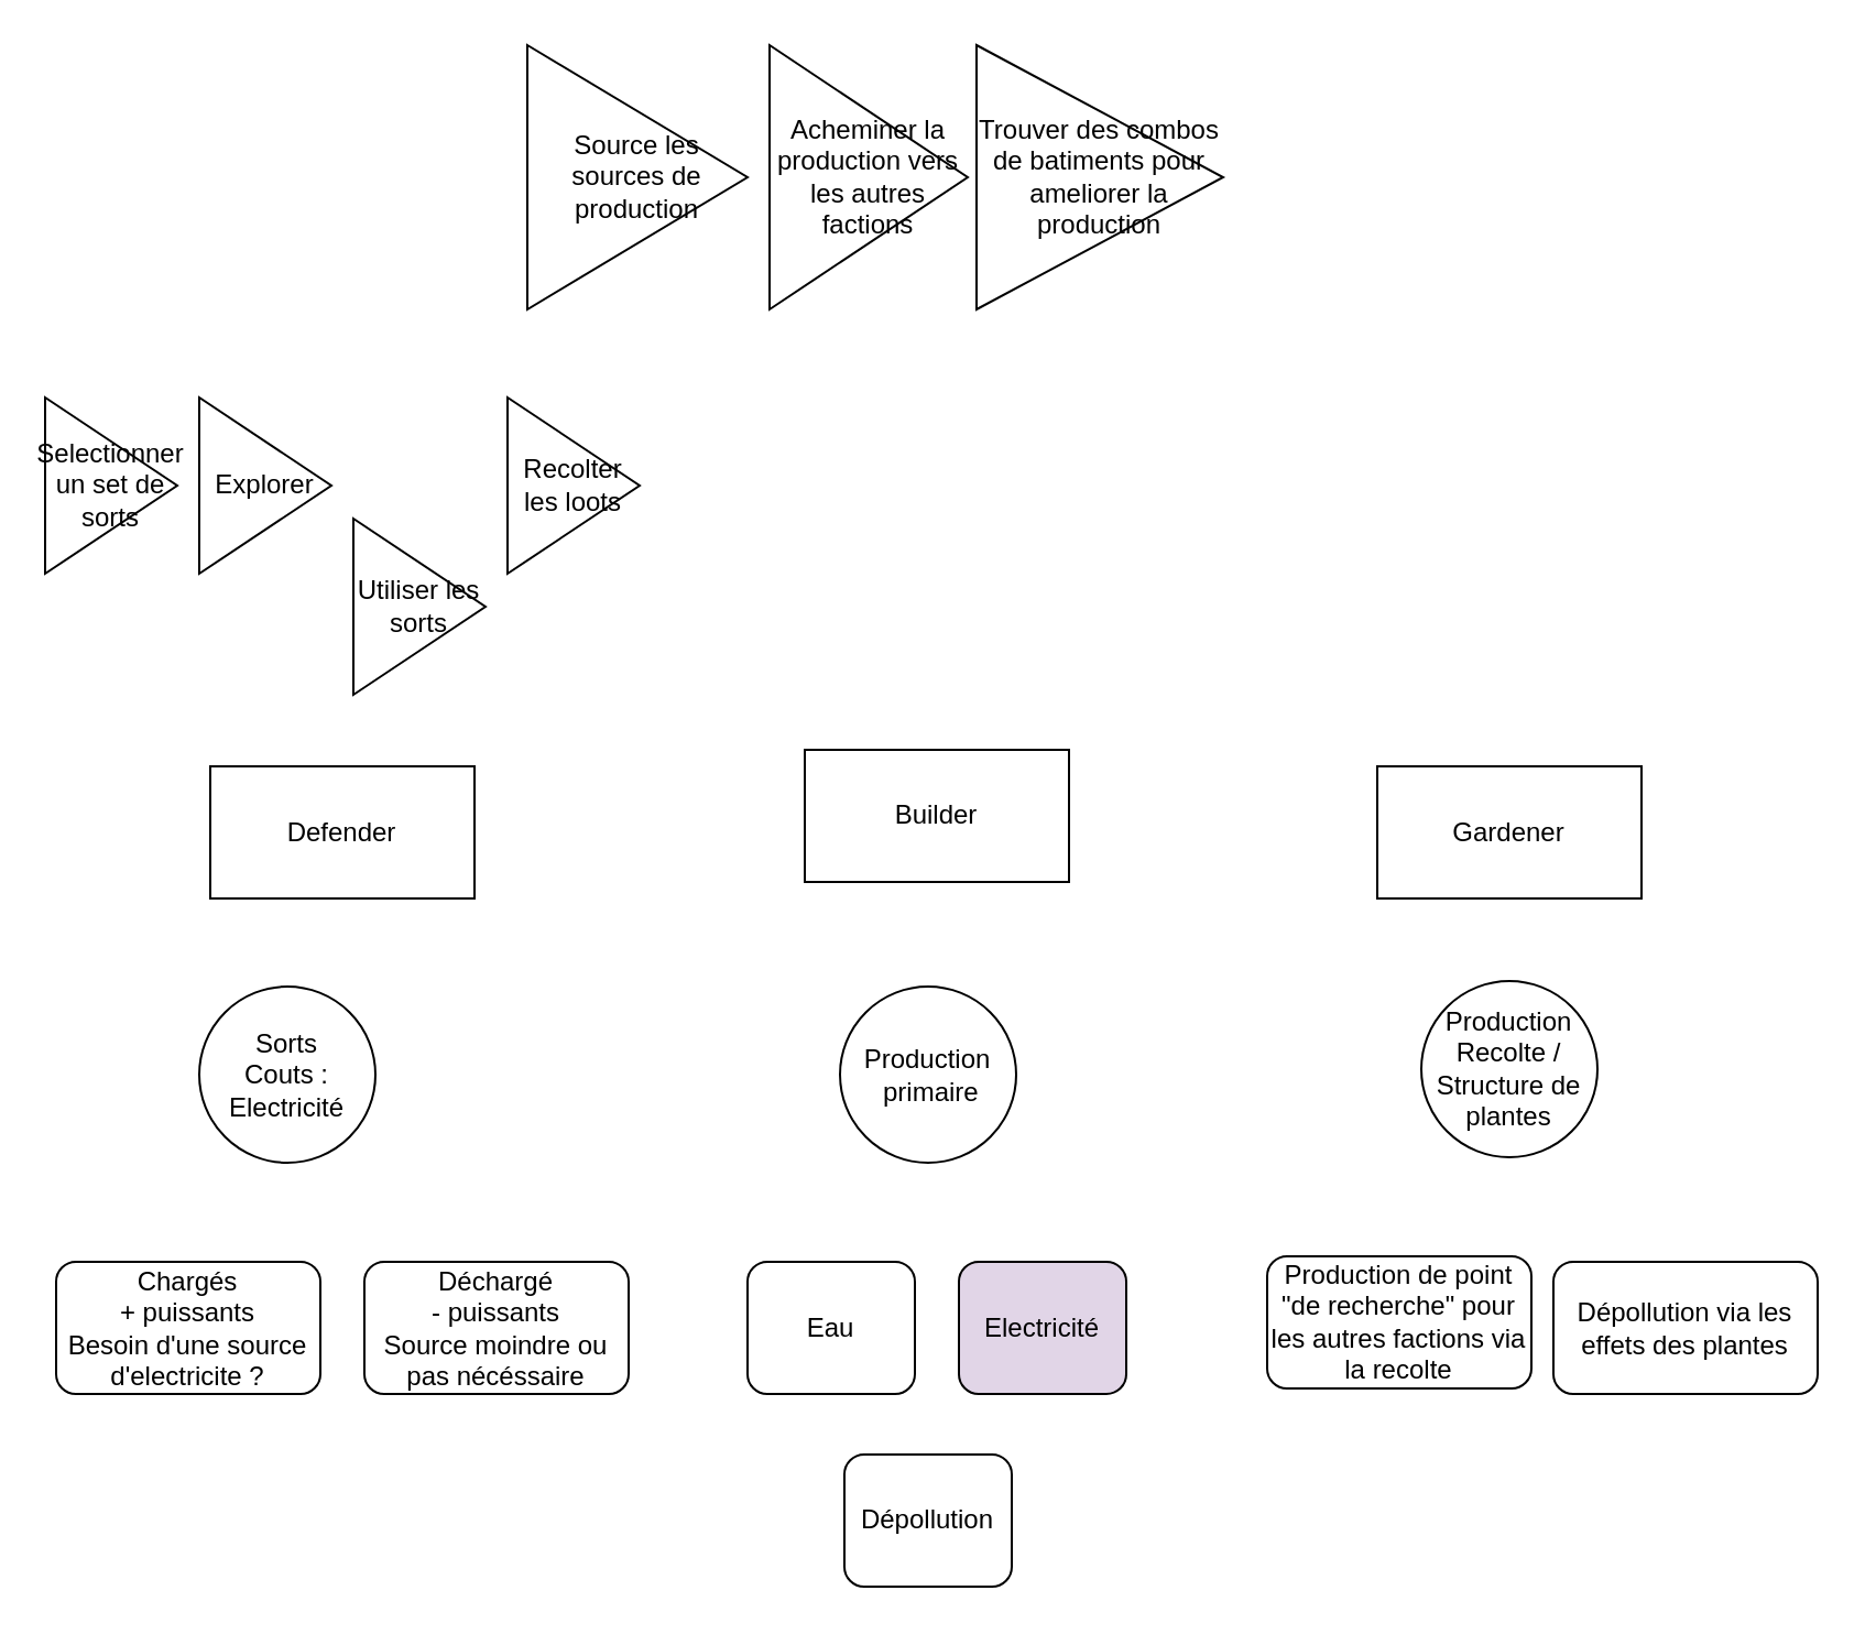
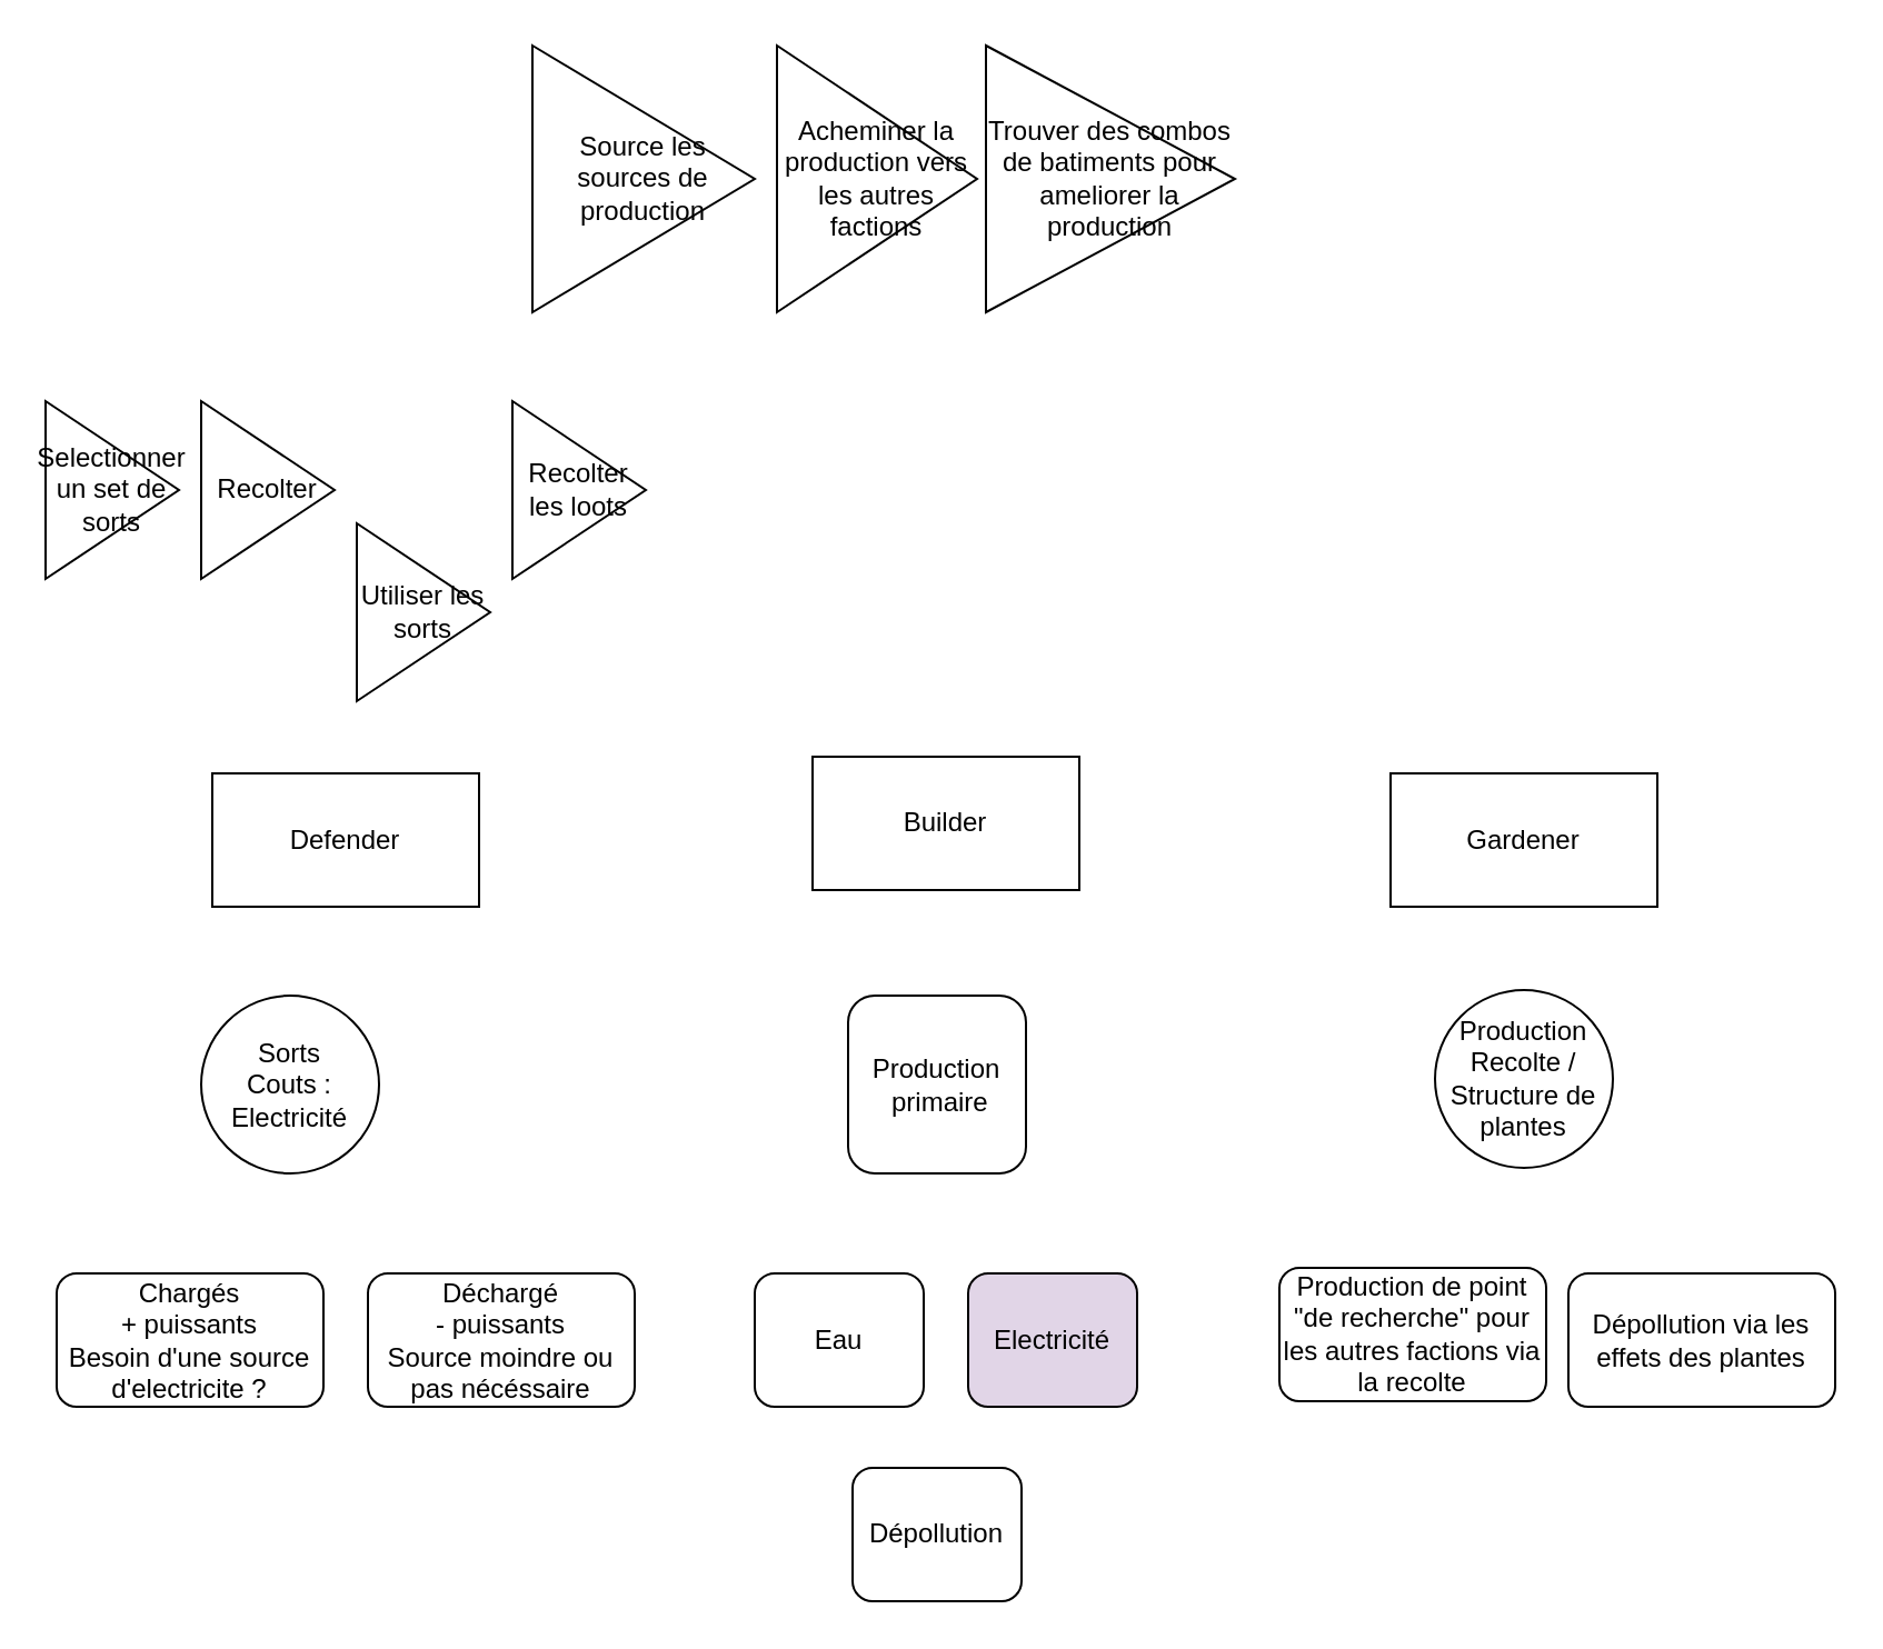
  <mxCell id="0" />
  <mxCell id="1" parent="0" />
  <mxCell id="2" value="Defender" style="rounded=0;whiteSpace=wrap;html=1;" parent="1" vertex="1"><mxGeometry x="95" y="347.5" width="120" height="60" as="geometry" /></mxCell>
  <mxCell id="3" value="Builder" style="rounded=0;whiteSpace=wrap;html=1;" parent="1" vertex="1"><mxGeometry x="365" y="340" width="120" height="60" as="geometry" /></mxCell>
  <mxCell id="4" value="Gardener" style="rounded=0;whiteSpace=wrap;html=1;" parent="1" vertex="1"><mxGeometry x="625" y="347.5" width="120" height="60" as="geometry" /></mxCell>
  <mxCell id="5" value="&lt;div&gt;Sorts&lt;br&gt;Couts : Electricité&lt;/div&gt;" style="ellipse;whiteSpace=wrap;html=1;aspect=fixed;" parent="1" vertex="1"><mxGeometry x="90" y="447.5" width="80" height="80" as="geometry" /></mxCell>
  <mxCell id="6" value="&lt;div&gt;Chargés&lt;br&gt;+ puissants&lt;br&gt;Besoin d'une source d'electricite ?&lt;/div&gt;" style="rounded=1;whiteSpace=wrap;html=1;" parent="1" vertex="1"><mxGeometry x="25" y="572.5" width="120" height="60" as="geometry" /></mxCell>
  <mxCell id="7" value="&lt;div&gt;Déchargé&lt;br&gt;- puissants&lt;br&gt;Source moindre ou pas nécéssaire &lt;br&gt;&lt;/div&gt;" style="rounded=1;whiteSpace=wrap;html=1;" parent="1" vertex="1"><mxGeometry x="165" y="572.5" width="120" height="60" as="geometry" /></mxCell>
- <mxCell id="8" value="&lt;div&gt;Production&lt;/div&gt;&amp;nbsp;primaire" style="ellipse;whiteSpace=wrap;html=1;aspect=fixed;" parent="1" vertex="1"><mxGeometry x="381" y="447.5" width="80" height="80" as="geometry" /></mxCell>
+ <mxCell id="8" value="&lt;div&gt;Production&lt;/div&gt;&amp;nbsp;primaire" style="whiteSpace=wrap;html=1;aspect=fixed;rounded=1;" parent="1" vertex="1"><mxGeometry x="381" y="447.5" width="80" height="80" as="geometry" /></mxCell>
  <mxCell id="9" value="Eau" style="rounded=1;whiteSpace=wrap;html=1;" parent="1" vertex="1"><mxGeometry x="339" y="572.5" width="76" height="60" as="geometry" /></mxCell>
  <mxCell id="10" value="Electricité" style="rounded=1;whiteSpace=wrap;html=1;fillColor=#e1d5e7;" parent="1" vertex="1"><mxGeometry x="435" y="572.5" width="76" height="60" as="geometry" /></mxCell>
  <mxCell id="11" value="Dépollution" style="rounded=1;whiteSpace=wrap;html=1;" parent="1" vertex="1"><mxGeometry x="383" y="660" width="76" height="60" as="geometry" /></mxCell>
  <mxCell id="12" value="&lt;div&gt;Production&lt;/div&gt;&lt;div&gt;Recolte / Structure de plantes&lt;/div&gt;" style="ellipse;whiteSpace=wrap;html=1;aspect=fixed;" parent="1" vertex="1"><mxGeometry x="645" y="445" width="80" height="80" as="geometry" /></mxCell>
  <mxCell id="13" value="Production de point &quot;de recherche&quot; pour les autres factions via la recolte" style="rounded=1;whiteSpace=wrap;html=1;" parent="1" vertex="1"><mxGeometry x="575" y="570" width="120" height="60" as="geometry" /></mxCell>
  <mxCell id="14" value="Dépollution via les effets des plantes" style="rounded=1;whiteSpace=wrap;html=1;" parent="1" vertex="1"><mxGeometry x="705" y="572.5" width="120" height="60" as="geometry" /></mxCell>
- <mxCell id="15" value="Explorer" style="triangle;whiteSpace=wrap;html=1;" parent="1" vertex="1"><mxGeometry x="90" y="180" width="60" height="80" as="geometry" /></mxCell>
+ <mxCell id="15" value="Recolter" style="triangle;whiteSpace=wrap;html=1;" parent="1" vertex="1"><mxGeometry x="90" y="180" width="60" height="80" as="geometry" /></mxCell>
  <mxCell id="16" value="Selectionner un set de sorts" style="triangle;whiteSpace=wrap;html=1;" parent="1" vertex="1"><mxGeometry x="20" y="180" width="60" height="80" as="geometry" /></mxCell>
  <mxCell id="17" value="Utiliser les sorts" style="triangle;whiteSpace=wrap;html=1;" parent="1" vertex="1"><mxGeometry x="160" y="235" width="60" height="80" as="geometry" /></mxCell>
  <mxCell id="18" value="Recolter les loots" style="triangle;whiteSpace=wrap;html=1;" parent="1" vertex="1"><mxGeometry x="230" y="180" width="60" height="80" as="geometry" /></mxCell>
  <mxCell id="19" value="&lt;div&gt;Source les sources de production&lt;/div&gt;" style="triangle;whiteSpace=wrap;html=1;" parent="1" vertex="1"><mxGeometry x="239" width="100" height="120" as="geometry" y="20" /></mxCell>
  <mxCell id="20" value="Acheminer la production vers les autres factions" style="triangle;whiteSpace=wrap;html=1;" parent="1" vertex="1"><mxGeometry x="349" width="90" height="120" as="geometry" y="20" /></mxCell>
  <mxCell id="21" value="Trouver des combos de batiments pour ameliorer la production" style="triangle;whiteSpace=wrap;html=1;" parent="1" vertex="1"><mxGeometry x="443" width="112" height="120" as="geometry" y="20" /></mxCell>
